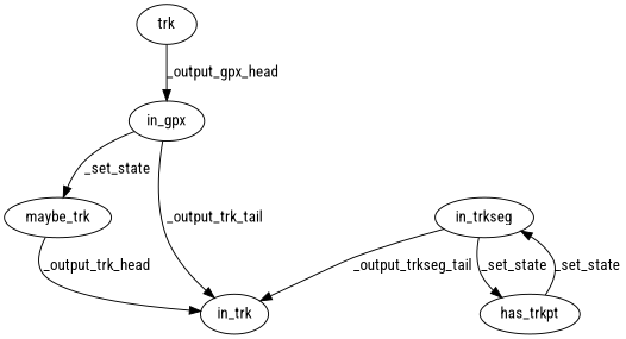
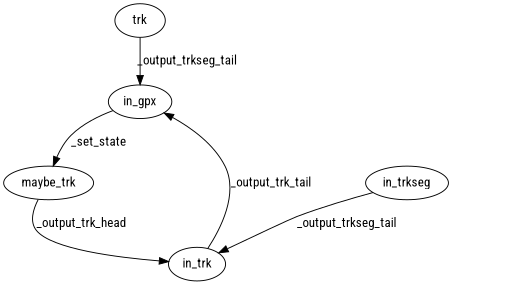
  digraph {
    fontname="Roboto Condensed"
    node [fontname="Roboto Condensed"]
    edge [fontname="Roboto Condensed"]
    n1 [label=trk]
    in_gpx
    maybe_trk
    in_trk
-   has_trkpt
    in_trkseg
-   n1 -> in_gpx [label=_output_gpx_head]
+   n1 -> in_gpx [label=_output_trkseg_tail]
    in_gpx -> maybe_trk [label=_set_state]
    maybe_trk -> in_trk [label=_output_trk_head]
-   in_gpx -> in_trk [label=_output_trk_tail]
-   has_trkpt -> in_trkseg [label=_set_state]
+   in_trk -> in_gpx [label=_output_trk_tail]
    in_trkseg -> in_trk [label=_output_trkseg_tail]
-   in_trkseg -> has_trkpt [label=_set_state]
  }
